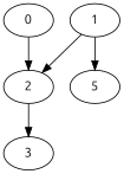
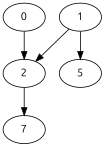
  digraph {
    fontname=Ubuntu
    node [fontname=Ubuntu]
    edge [fontname=Ubuntu]
    n1 [label=0]
    n2 [label=2]
    n3 [label=1]
    n4 [label=5]
-   n5 [label=3]
+   n5 [label=7]
    n1 -> n2
    n2 -> n5
    n3 -> n2
    n3 -> n4
  }
